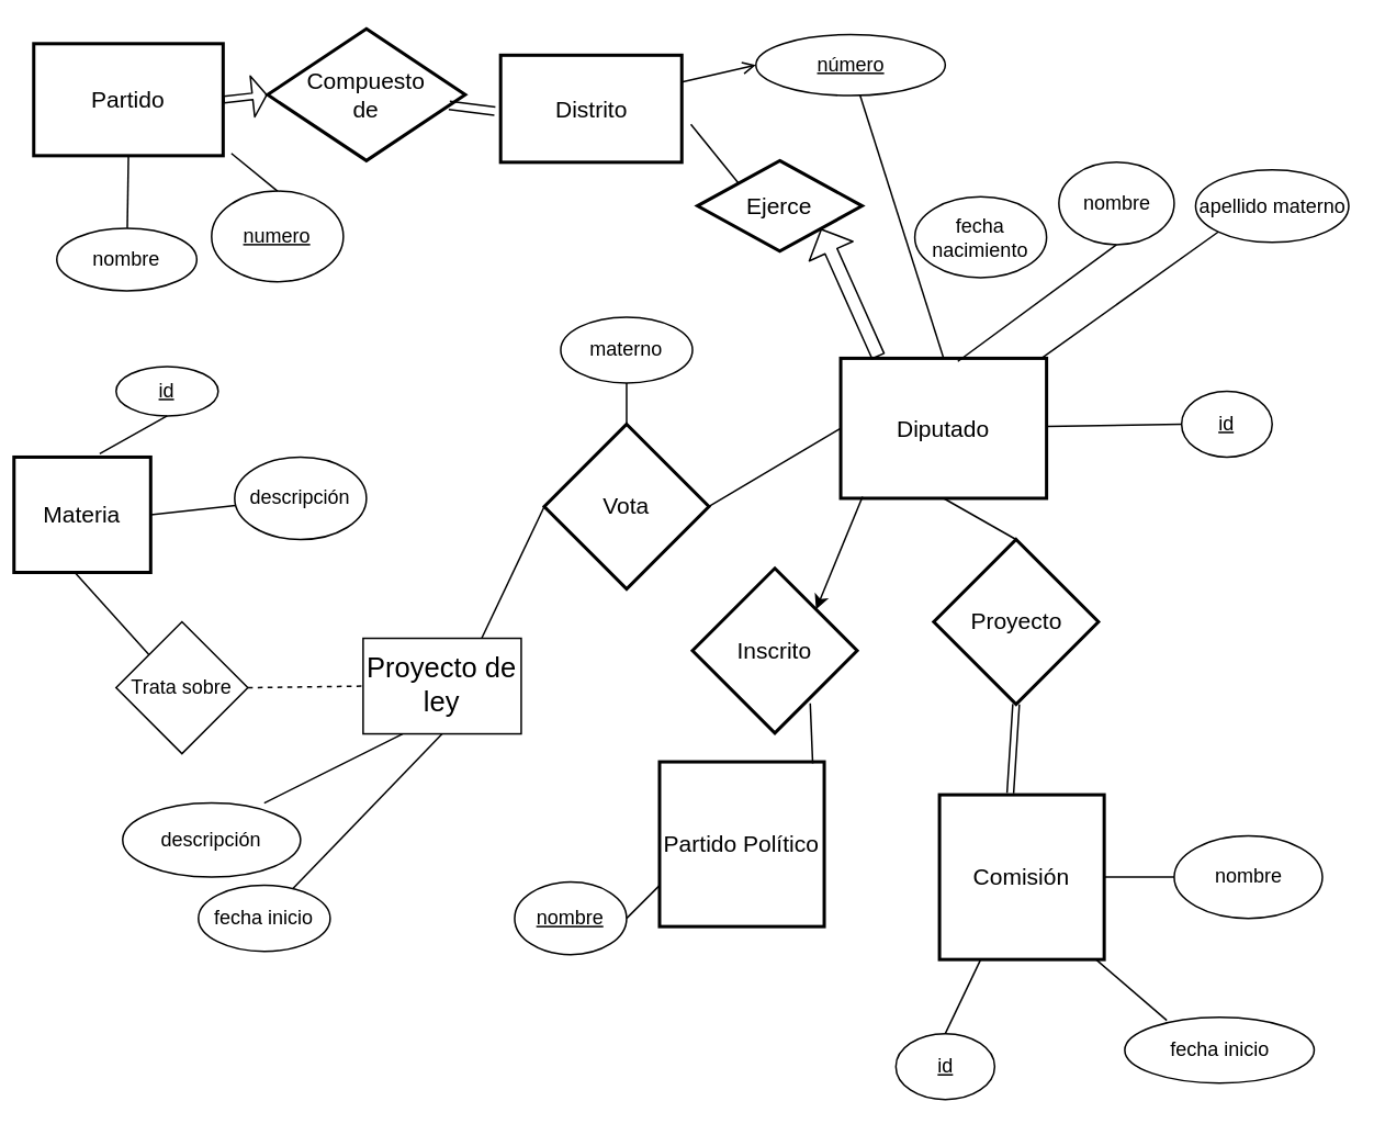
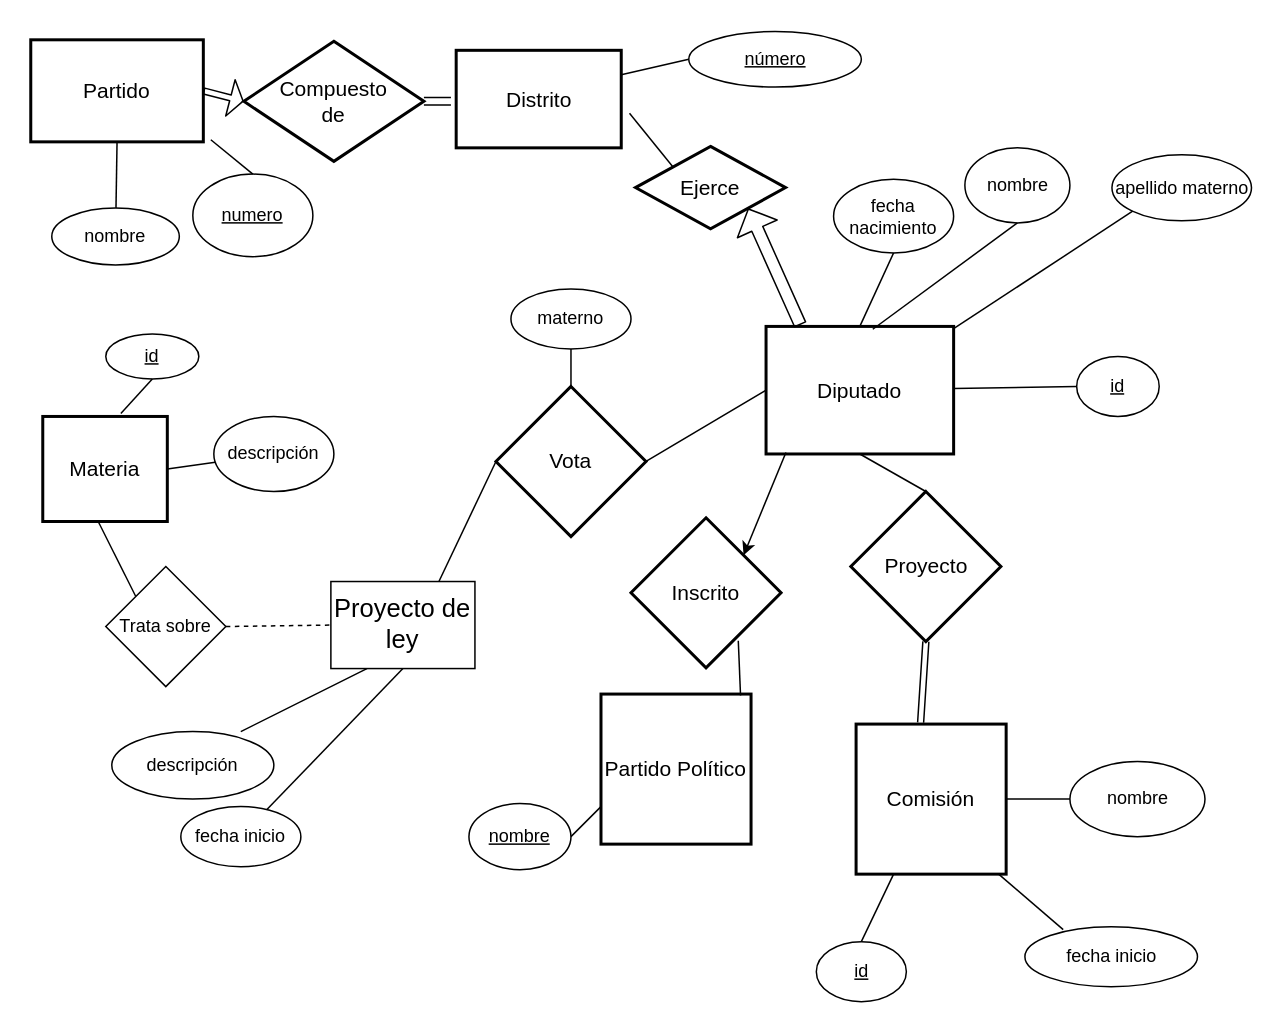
  <mxCell id="0" />
  <mxCell id="1" parent="0" />
  <mxCell id="2" value="Diputado" style="strokeWidth=2;whiteSpace=wrap;html=1;align=center;fontSize=14;" parent="1" vertex="1"><mxGeometry x="510" y="217" width="125" height="85" as="geometry" /></mxCell>
- <mxCell id="3" value="&lt;div&gt;Materia&lt;/div&gt;" style="strokeWidth=2;whiteSpace=wrap;html=1;align=center;fontSize=14;" parent="1" vertex="1"><mxGeometry x="8" y="277" width="83" height="70" as="geometry" /></mxCell>
+ <mxCell id="3" value="&lt;div&gt;Materia&lt;/div&gt;" style="strokeWidth=2;whiteSpace=wrap;html=1;align=center;fontSize=14;" parent="1" vertex="1"><mxGeometry x="28" y="277" width="83" height="70" as="geometry" /></mxCell>
  <mxCell id="4" value="Partido Político" style="strokeWidth=2;whiteSpace=wrap;html=1;align=center;fontSize=14;" parent="1" vertex="1"><mxGeometry x="400" y="462" width="100" height="100" as="geometry" /></mxCell>
  <mxCell id="5" value="Comisión" style="strokeWidth=2;whiteSpace=wrap;html=1;align=center;fontSize=14;" parent="1" vertex="1"><mxGeometry x="570" y="482" width="100" height="100" as="geometry" /></mxCell>
  <mxCell id="6" value="&lt;div&gt;Vota&lt;/div&gt;" style="shape=rhombus;strokeWidth=2;fontSize=17;perimeter=rhombusPerimeter;whiteSpace=wrap;html=1;align=center;fontSize=14;" parent="1" vertex="1"><mxGeometry x="330" y="257" width="100" height="100" as="geometry" /></mxCell>
  <mxCell id="7" value="&lt;div&gt;Proyecto&lt;/div&gt;" style="shape=rhombus;strokeWidth=2;fontSize=17;perimeter=rhombusPerimeter;whiteSpace=wrap;html=1;align=center;fontSize=14;" parent="1" vertex="1"><mxGeometry x="566.5" y="327" width="100" height="100" as="geometry" /></mxCell>
  <mxCell id="8" value="" style="endArrow=none;html=1;entryX=0;entryY=0.5;entryDx=0;entryDy=0;exitX=1;exitY=0.5;exitDx=0;exitDy=0;" parent="1" source="6" target="2" edge="1"><mxGeometry width="50" height="50" relative="1" as="geometry"><mxPoint x="460" y="217" as="sourcePoint" /><mxPoint x="510" y="167" as="targetPoint" /></mxGeometry></mxCell>
  <mxCell id="9" value="" style="endArrow=none;html=1;exitX=0.5;exitY=0;exitDx=0;exitDy=0;entryX=0.5;entryY=1;entryDx=0;entryDy=0;" parent="1" source="7" target="2" edge="1"><mxGeometry width="50" height="50" relative="1" as="geometry"><mxPoint x="630" y="307" as="sourcePoint" /><mxPoint x="670" y="237" as="targetPoint" /></mxGeometry></mxCell>
  <mxCell id="10" value="&lt;div&gt;Inscrito&lt;/div&gt;" style="shape=rhombus;strokeWidth=2;fontSize=17;perimeter=rhombusPerimeter;whiteSpace=wrap;html=1;align=center;fontSize=14;" parent="1" vertex="1"><mxGeometry x="420" y="344.5" width="100" height="100" as="geometry" /></mxCell>
  <mxCell id="11" value="" style="endArrow=classic;html=1;entryX=1;entryY=0;entryDx=0;entryDy=0;exitX=0.106;exitY=0.989;exitDx=0;exitDy=0;exitPerimeter=0;" parent="1" source="2" target="10" edge="1"><mxGeometry width="50" height="50" relative="1" as="geometry"><mxPoint x="80" y="667" as="sourcePoint" /><mxPoint x="130" y="617" as="targetPoint" /></mxGeometry></mxCell>
  <mxCell id="12" value="" style="endArrow=none;html=1;exitX=0.93;exitY=0.01;exitDx=0;exitDy=0;exitPerimeter=0;entryX=0.715;entryY=0.82;entryDx=0;entryDy=0;entryPerimeter=0;" parent="1" source="4" target="10" edge="1"><mxGeometry width="50" height="50" relative="1" as="geometry"><mxPoint x="280" y="477" as="sourcePoint" /><mxPoint x="370" y="407" as="targetPoint" /></mxGeometry></mxCell>
  <mxCell id="13" value="materno" style="ellipse;whiteSpace=wrap;html=1;" parent="1" vertex="1"><mxGeometry x="340" y="192" width="80" height="40" as="geometry" /></mxCell>
  <mxCell id="14" value="" style="endArrow=none;html=1;entryX=0.5;entryY=1;entryDx=0;entryDy=0;exitX=0.5;exitY=0;exitDx=0;exitDy=0;" parent="1" source="6" target="13" edge="1"><mxGeometry width="50" height="50" relative="1" as="geometry"><mxPoint x="290" y="167" as="sourcePoint" /><mxPoint x="340" y="117" as="targetPoint" /></mxGeometry></mxCell>
  <mxCell id="15" value="" style="shape=link;html=1;entryX=0.5;entryY=1;entryDx=0;entryDy=0;exitX=0.43;exitY=-0.01;exitDx=0;exitDy=0;exitPerimeter=0;" parent="1" source="5" target="7" edge="1"><mxGeometry width="50" height="50" relative="1" as="geometry"><mxPoint x="570" y="467" as="sourcePoint" /><mxPoint x="620" y="417" as="targetPoint" /></mxGeometry></mxCell>
  <mxCell id="16" value="nombre" style="ellipse;whiteSpace=wrap;html=1;fontStyle=0" parent="1" vertex="1"><mxGeometry x="642.5" y="98" width="70" height="50" as="geometry" /></mxCell>
  <mxCell id="17" value="&lt;div&gt;descripción&lt;/div&gt;" style="ellipse;whiteSpace=wrap;html=1;" parent="1" vertex="1"><mxGeometry x="142" y="277" width="80" height="50" as="geometry" /></mxCell>
  <mxCell id="18" value="" style="endArrow=none;html=1;exitX=1;exitY=0.5;exitDx=0;exitDy=0;" parent="1" source="3" target="17" edge="1"><mxGeometry width="50" height="50" relative="1" as="geometry"><mxPoint x="160" y="337" as="sourcePoint" /><mxPoint x="190" y="277" as="targetPoint" /></mxGeometry></mxCell>
  <mxCell id="19" value="" style="endArrow=none;html=1;entryX=0.445;entryY=1;entryDx=0;entryDy=0;entryPerimeter=0;exitX=0;exitY=0;exitDx=0;exitDy=0;" parent="1" source="52" target="3" edge="1"><mxGeometry width="50" height="50" relative="1" as="geometry"><mxPoint x="82.5" y="377" as="sourcePoint" /><mxPoint x="90" y="347" as="targetPoint" /></mxGeometry></mxCell>
  <mxCell id="20" value="Distrito" style="strokeWidth=2;whiteSpace=wrap;html=1;align=center;fontSize=14;" parent="1" vertex="1"><mxGeometry x="303.5" y="33" width="110" height="65" as="geometry" /></mxCell>
  <mxCell id="21" value="Ejerce" style="shape=rhombus;strokeWidth=2;fontSize=17;perimeter=rhombusPerimeter;whiteSpace=wrap;html=1;align=center;fontSize=14;" parent="1" vertex="1"><mxGeometry x="423" y="97" width="100" height="55" as="geometry" /></mxCell>
  <mxCell id="22" value="" style="shape=flexArrow;endArrow=classic;html=1;entryX=1;entryY=1;entryDx=0;entryDy=0;exitX=0.183;exitY=-0.011;exitDx=0;exitDy=0;exitPerimeter=0;width=8;endSize=4.51;" parent="1" source="2" target="21" edge="1"><mxGeometry width="50" height="50" relative="1" as="geometry"><mxPoint x="450" y="187" as="sourcePoint" /><mxPoint x="500" y="137" as="targetPoint" /></mxGeometry></mxCell>
  <mxCell id="23" value="" style="endArrow=none;html=1;entryX=1.05;entryY=0.646;entryDx=0;entryDy=0;entryPerimeter=0;exitX=0;exitY=0;exitDx=0;exitDy=0;" parent="1" source="21" target="20" edge="1"><mxGeometry width="50" height="50" relative="1" as="geometry"><mxPoint x="290" y="157" as="sourcePoint" /><mxPoint x="340" y="107" as="targetPoint" /></mxGeometry></mxCell>
  <mxCell id="24" value="" style="endArrow=none;html=1;entryX=0.5;entryY=1;entryDx=0;entryDy=0;exitX=0.569;exitY=0.022;exitDx=0;exitDy=0;exitPerimeter=0;" parent="1" source="2" target="16" edge="1"><mxGeometry width="50" height="50" relative="1" as="geometry"><mxPoint x="570" y="157" as="sourcePoint" /><mxPoint x="610" y="107" as="targetPoint" /></mxGeometry></mxCell>
  <mxCell id="25" value="descripción" style="ellipse;whiteSpace=wrap;html=1;" parent="1" vertex="1"><mxGeometry x="74" y="487" width="108" height="45" as="geometry" /></mxCell>
  <mxCell id="26" value="id" style="ellipse;whiteSpace=wrap;html=1;fontStyle=4" parent="1" vertex="1"><mxGeometry x="543.5" y="627" width="60" height="40" as="geometry" /></mxCell>
  <mxCell id="27" value="id" style="ellipse;whiteSpace=wrap;html=1;fontStyle=4" parent="1" vertex="1"><mxGeometry x="717" y="237" width="55" height="40" as="geometry" /></mxCell>
  <mxCell id="28" value="Partido" style="strokeWidth=2;whiteSpace=wrap;html=1;align=center;fontSize=14;" parent="1" vertex="1"><mxGeometry x="20" y="26" width="115" height="68" as="geometry" /></mxCell>
- <mxCell id="29" value="&lt;div&gt;Compuesto&lt;/div&gt;&lt;div&gt;de&lt;/div&gt;" style="shape=rhombus;strokeWidth=2;fontSize=17;perimeter=rhombusPerimeter;whiteSpace=wrap;html=1;align=center;fontSize=14;" parent="1" vertex="1"><mxGeometry x="162" y="17" width="120" height="80" as="geometry" /></mxCell>
+ <mxCell id="29" value="&lt;div&gt;Compuesto&lt;/div&gt;&lt;div&gt;de&lt;/div&gt;" style="shape=rhombus;strokeWidth=2;fontSize=17;perimeter=rhombusPerimeter;whiteSpace=wrap;html=1;align=center;fontSize=14;" parent="1" vertex="1"><mxGeometry x="162" y="27" width="120" height="80" as="geometry" /></mxCell>
  <mxCell id="30" value="nombre" style="ellipse;whiteSpace=wrap;html=1;fontStyle=0" parent="1" vertex="1"><mxGeometry x="34" y="138" width="85" height="38" as="geometry" /></mxCell>
  <mxCell id="31" value="" style="endArrow=none;html=1;entryX=0.5;entryY=1;entryDx=0;entryDy=0;fontStyle=4" parent="1" source="30" target="28" edge="1"><mxGeometry width="50" height="50" relative="1" as="geometry"><mxPoint x="110" y="157" as="sourcePoint" /><mxPoint x="160" y="107" as="targetPoint" /></mxGeometry></mxCell>
  <mxCell id="32" value="número" style="ellipse;whiteSpace=wrap;html=1;fontStyle=4" parent="1" vertex="1"><mxGeometry x="458.5" y="20.5" width="115" height="37" as="geometry" /></mxCell>
- <mxCell id="33" value="" style="endArrow=open;html=1;exitX=1;exitY=0.25;exitDx=0;exitDy=0;entryX=0;entryY=0.5;entryDx=0;entryDy=0;" parent="1" source="20" target="32" edge="1"><mxGeometry width="50" height="50" relative="1" as="geometry"><mxPoint x="310" y="207" as="sourcePoint" /><mxPoint x="360" y="157" as="targetPoint" /></mxGeometry></mxCell>
+ <mxCell id="33" value="" style="endArrow=none;html=1;exitX=1;exitY=0.25;exitDx=0;exitDy=0;entryX=0;entryY=0.5;entryDx=0;entryDy=0;" parent="1" source="20" target="32" edge="1"><mxGeometry width="50" height="50" relative="1" as="geometry"><mxPoint x="310" y="207" as="sourcePoint" /><mxPoint x="360" y="157" as="targetPoint" /></mxGeometry></mxCell>
  <mxCell id="34" value="" style="endArrow=none;html=1;entryX=0;entryY=0.5;entryDx=0;entryDy=0;" parent="1" source="2" target="27" edge="1"><mxGeometry width="50" height="50" relative="1" as="geometry"><mxPoint x="670" y="337" as="sourcePoint" /><mxPoint x="720" y="287" as="targetPoint" /></mxGeometry></mxCell>
  <mxCell id="35" value="" style="endArrow=none;html=1;entryX=0.25;entryY=1;entryDx=0;entryDy=0;exitX=0.5;exitY=0;exitDx=0;exitDy=0;" parent="1" source="26" target="5" edge="1"><mxGeometry width="50" height="50" relative="1" as="geometry"><mxPoint x="480" y="657" as="sourcePoint" /><mxPoint x="530" y="607" as="targetPoint" /></mxGeometry></mxCell>
  <mxCell id="36" value="nombre" style="ellipse;whiteSpace=wrap;html=1;" parent="1" vertex="1"><mxGeometry x="712.5" y="507" width="90" height="50" as="geometry" /></mxCell>
  <mxCell id="37" value="" style="endArrow=none;html=1;exitX=1;exitY=0.5;exitDx=0;exitDy=0;entryX=0;entryY=0.5;entryDx=0;entryDy=0;" parent="1" source="5" target="36" edge="1"><mxGeometry width="50" height="50" relative="1" as="geometry"><mxPoint x="670" y="677" as="sourcePoint" /><mxPoint x="720" y="627" as="targetPoint" /></mxGeometry></mxCell>
  <mxCell id="38" value="fecha inicio" style="ellipse;whiteSpace=wrap;html=1;" parent="1" vertex="1"><mxGeometry x="682.5" y="617" width="115" height="40" as="geometry" /></mxCell>
  <mxCell id="39" value="" style="endArrow=none;html=1;entryX=0.95;entryY=1;entryDx=0;entryDy=0;entryPerimeter=0;exitX=0.222;exitY=0.05;exitDx=0;exitDy=0;exitPerimeter=0;" parent="1" source="38" target="5" edge="1"><mxGeometry width="50" height="50" relative="1" as="geometry"><mxPoint x="610" y="667" as="sourcePoint" /><mxPoint x="660" y="617" as="targetPoint" /></mxGeometry></mxCell>
  <mxCell id="40" value="nombre" style="ellipse;whiteSpace=wrap;html=1;fontStyle=4" parent="1" vertex="1"><mxGeometry x="312" y="535" width="68" height="44" as="geometry" /></mxCell>
  <mxCell id="41" value="" style="endArrow=none;html=1;exitX=1;exitY=0.5;exitDx=0;exitDy=0;" parent="1" source="40" edge="1"><mxGeometry width="50" height="50" relative="1" as="geometry"><mxPoint x="240" y="657" as="sourcePoint" /><mxPoint x="400" y="537" as="targetPoint" /></mxGeometry></mxCell>
  <mxCell id="42" value="" style="shape=flexArrow;endArrow=classic;html=1;exitX=1;exitY=0.5;exitDx=0;exitDy=0;entryX=0;entryY=0.5;entryDx=0;entryDy=0;width=4;endSize=2.58;" parent="1" source="28" target="29" edge="1"><mxGeometry width="50" height="50" relative="1" as="geometry"><mxPoint x="170" y="97" as="sourcePoint" /><mxPoint x="220" y="47" as="targetPoint" /></mxGeometry></mxCell>
  <mxCell id="43" value="" style="shape=link;html=1;width=5;" parent="1" source="29" edge="1"><mxGeometry width="50" height="50" relative="1" as="geometry"><mxPoint x="126" y="77" as="sourcePoint" /><mxPoint x="300" y="67" as="targetPoint" /><Array as="points" /></mxGeometry></mxCell>
  <mxCell id="44" value="&lt;u&gt;numero&lt;/u&gt;" style="ellipse;whiteSpace=wrap;html=1;" parent="1" vertex="1"><mxGeometry x="128" y="115.5" width="80" height="55" as="geometry" /></mxCell>
  <mxCell id="45" value="" style="endArrow=none;html=1;entryX=0.5;entryY=0;entryDx=0;entryDy=0;" parent="1" target="44" edge="1"><mxGeometry width="50" height="50" relative="1" as="geometry"><mxPoint x="140" y="92.6" as="sourcePoint" /><mxPoint x="70" y="687" as="targetPoint" /></mxGeometry></mxCell>
- <mxCell id="46" value="apellido materno" style="ellipse;whiteSpace=wrap;html=1;" parent="1" vertex="1"><mxGeometry x="725.5" y="102.6" width="93" height="44" as="geometry" /></mxCell>
+ <mxCell id="46" value="apellido materno" style="ellipse;whiteSpace=wrap;html=1;" parent="1" vertex="1"><mxGeometry x="740.5" y="102.6" width="93" height="44" as="geometry" /></mxCell>
  <mxCell id="47" value="" style="endArrow=none;html=1;entryX=0;entryY=1;entryDx=0;entryDy=0;" parent="1" source="2" target="46" edge="1"><mxGeometry width="50" height="50" relative="1" as="geometry"><mxPoint x="640" y="192.6" as="sourcePoint" /><mxPoint x="70" y="687" as="targetPoint" /></mxGeometry></mxCell>
  <mxCell id="48" value="fecha nacimiento" style="ellipse;whiteSpace=wrap;html=1;" parent="1" vertex="1"><mxGeometry x="555" y="119" width="80" height="49" as="geometry" /></mxCell>
- <mxCell id="49" value="" style="endArrow=none;html=1;exitX=0.5;exitY=0;exitDx=0;exitDy=0;" parent="1" source="2" target="32" edge="1"><mxGeometry width="50" height="50" relative="1" as="geometry"><mxPoint x="20" y="737" as="sourcePoint" /><mxPoint x="70" y="687" as="targetPoint" /></mxGeometry></mxCell>
+ <mxCell id="49" value="" style="endArrow=none;html=1;entryX=0.5;entryY=1;entryDx=0;entryDy=0;exitX=0.5;exitY=0;exitDx=0;exitDy=0;" parent="1" source="2" target="48" edge="1"><mxGeometry width="50" height="50" relative="1" as="geometry"><mxPoint x="20" y="737" as="sourcePoint" /><mxPoint x="70" y="687" as="targetPoint" /></mxGeometry></mxCell>
  <mxCell id="50" value="&lt;span style=&quot;font-size: 17px&quot;&gt;Proyecto de ley&lt;/span&gt;" style="rounded=0;whiteSpace=wrap;html=1;" parent="1" vertex="1"><mxGeometry x="220" y="387" width="96" height="58" as="geometry" /></mxCell>
  <mxCell id="51" value="" style="endArrow=none;html=1;entryX=0.25;entryY=1;entryDx=0;entryDy=0;exitX=0.796;exitY=0;exitDx=0;exitDy=0;exitPerimeter=0;" parent="1" source="25" target="50" edge="1"><mxGeometry width="50" height="50" relative="1" as="geometry"><mxPoint x="20" y="737" as="sourcePoint" /><mxPoint x="70" y="687" as="targetPoint" /></mxGeometry></mxCell>
  <mxCell id="52" value="Trata sobre" style="rhombus;whiteSpace=wrap;html=1;" parent="1" vertex="1"><mxGeometry x="70" y="377" width="80" height="80" as="geometry" /></mxCell>
  <mxCell id="53" value="" style="endArrow=none;html=1;entryX=0;entryY=0.5;entryDx=0;entryDy=0;exitX=0.75;exitY=0;exitDx=0;exitDy=0;" parent="1" source="50" target="6" edge="1"><mxGeometry width="50" height="50" relative="1" as="geometry"><mxPoint x="20" y="807" as="sourcePoint" /><mxPoint x="70" y="757" as="targetPoint" /></mxGeometry></mxCell>
  <mxCell id="54" value="fecha inicio" style="ellipse;whiteSpace=wrap;html=1;" parent="1" vertex="1"><mxGeometry x="120" y="537" width="80" height="40" as="geometry" /></mxCell>
  <mxCell id="55" value="" style="endArrow=none;html=1;entryX=0.5;entryY=1;entryDx=0;entryDy=0;" parent="1" source="54" target="50" edge="1"><mxGeometry width="50" height="50" relative="1" as="geometry"><mxPoint x="20" y="737" as="sourcePoint" /><mxPoint x="70" y="687" as="targetPoint" /></mxGeometry></mxCell>
  <mxCell id="56" value="" style="endArrow=none;html=1;entryX=0;entryY=0.5;entryDx=0;entryDy=0;exitX=1;exitY=0.5;exitDx=0;exitDy=0;dashed=1;" edge="1" parent="1" source="52" target="50"><mxGeometry width="50" height="50" relative="1" as="geometry"><mxPoint x="20" y="737" as="sourcePoint" /><mxPoint x="70" y="687" as="targetPoint" /></mxGeometry></mxCell>
  <mxCell id="57" value="&lt;u&gt;id&lt;/u&gt;" style="ellipse;whiteSpace=wrap;html=1;" vertex="1" parent="1"><mxGeometry x="70" y="222" width="62" height="30" as="geometry" /></mxCell>
  <mxCell id="58" value="" style="endArrow=none;html=1;entryX=0.5;entryY=1;entryDx=0;entryDy=0;exitX=0.627;exitY=-0.029;exitDx=0;exitDy=0;exitPerimeter=0;" edge="1" parent="1" source="3" target="57"><mxGeometry width="50" height="50" relative="1" as="geometry"><mxPoint x="20" y="737" as="sourcePoint" /><mxPoint x="70" y="687" as="targetPoint" /></mxGeometry></mxCell>
